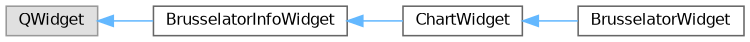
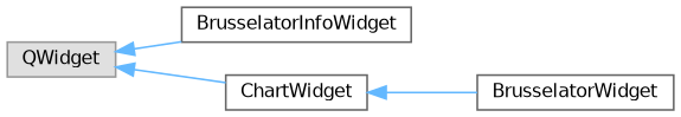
  digraph {
    rankdir=LR
    node [color=grey40 fillcolor=white fontname=Helvetica fontsize=10 shape=box style=filled]
    edge [color=steelblue1 dir=back fontname=Helvetica fontsize=10 labelfontname=Helvetica labelfontsize=10 style=solid]
    n1 [color=grey60 fillcolor="#E0E0E0" height=0.2 label=QWidget width=0.4]
    n2 [height=0.2 label=BrusselatorInfoWidget width=0.4]
    n3 [height=0.2 label=ChartWidget width=0.4]
    n4 [height=0.2 label=BrusselatorWidget width=0.4]
    n1 -> n2
-   n2 -> n3
+   n1 -> n3
    n3 -> n4
  }
